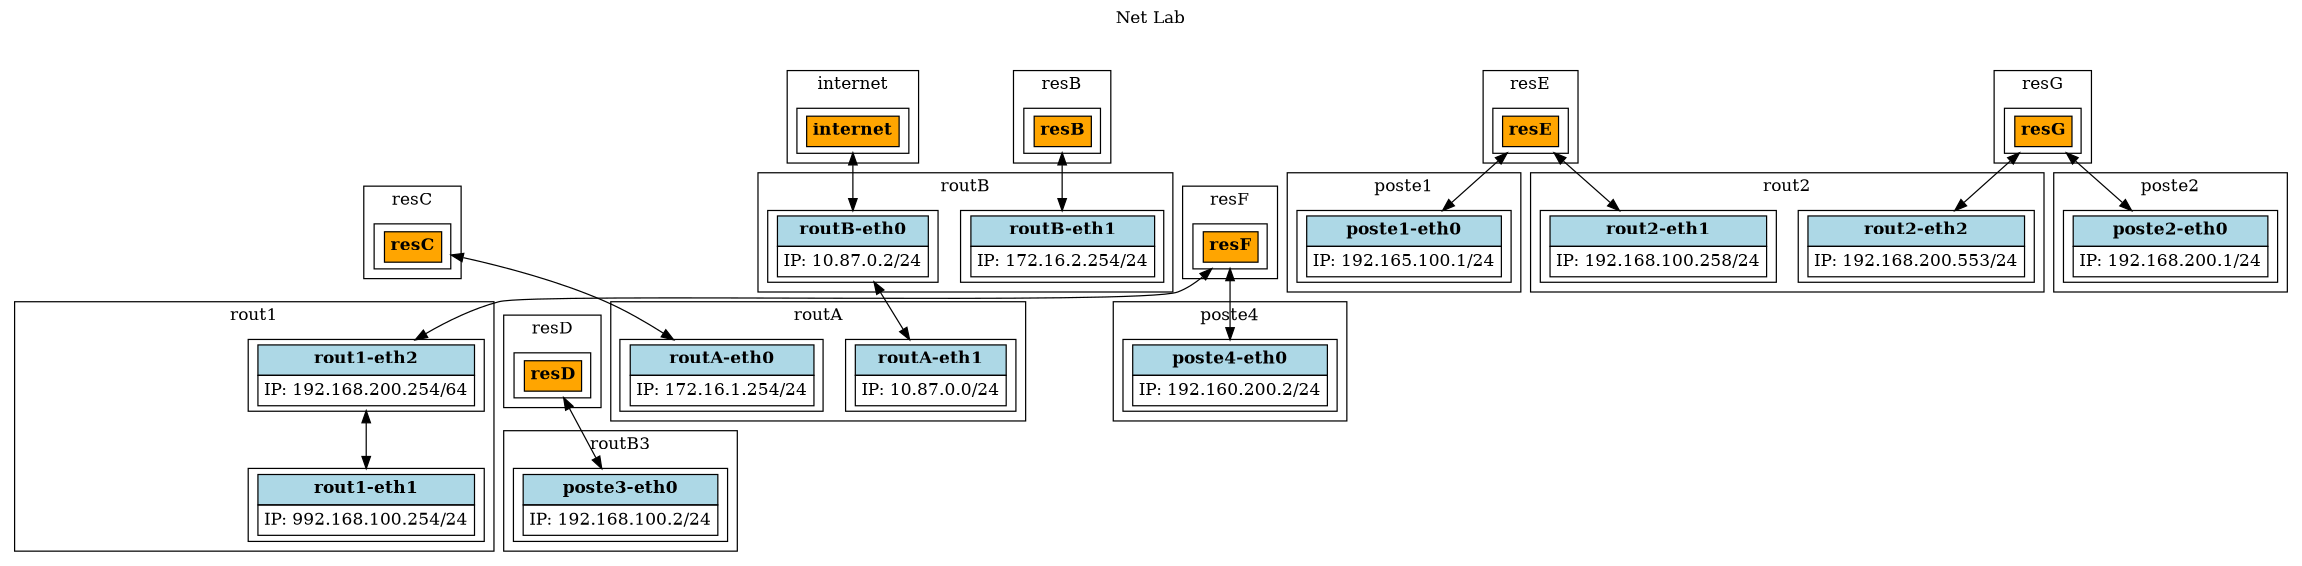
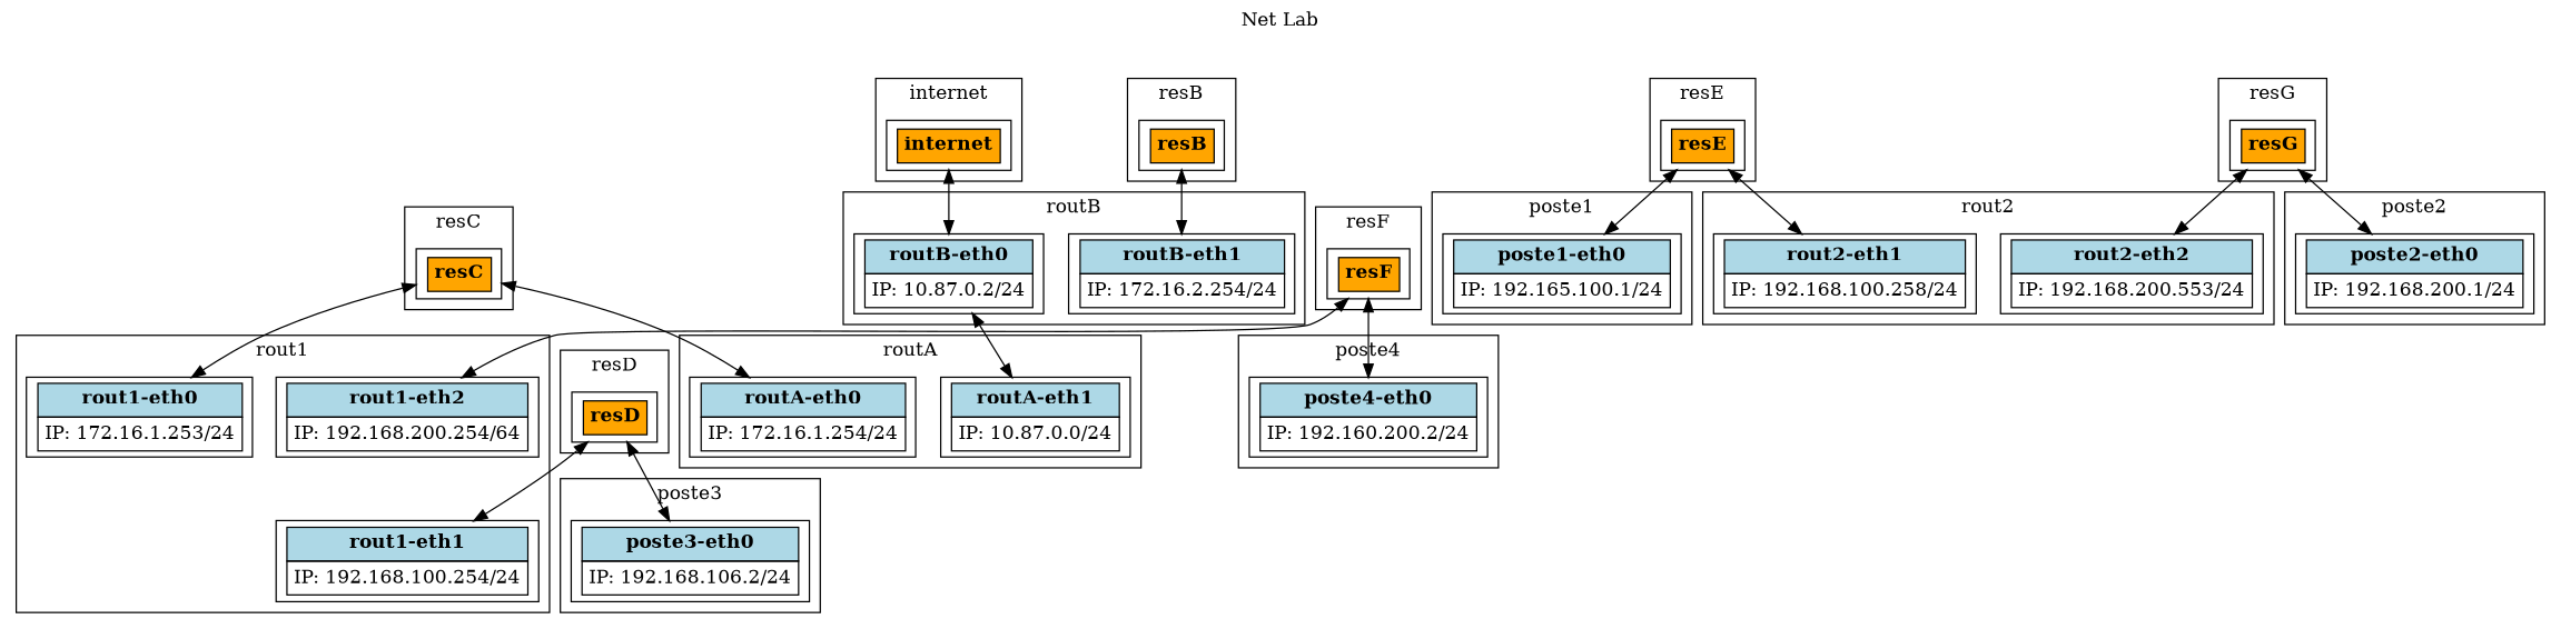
  digraph {
    label="Net Lab"
    labelloc=top
    node [shape=record]
    edge [dir=both]
-   n2 [label=<             <table border="0" cellborder="1" cellspacing="0" cellpadding="4">                 <tr><td bgcolor="lightblue"><b>rout1-eth1</b></td></tr>                 <tr><td align="left">IP: 992.168.100.254/24</td></tr>             </table>         >]
+   n1 [label=<             <table border="0" cellborder="1" cellspacing="0" cellpadding="4">                 <tr><td bgcolor="lightblue"><b>rout1-eth0</b></td></tr>                 <tr><td align="left">IP: 172.16.1.253/24</td></tr>             </table>         >]
+   n2 [label=<             <table border="0" cellborder="1" cellspacing="0" cellpadding="4">                 <tr><td bgcolor="lightblue"><b>rout1-eth1</b></td></tr>                 <tr><td align="left">IP: 192.168.100.254/24</td></tr>             </table>         >]
    n3 [label=<             <table border="0" cellborder="1" cellspacing="0" cellpadding="4">                 <tr><td bgcolor="lightblue"><b>rout1-eth2</b></td></tr>                 <tr><td align="left">IP: 192.168.200.254/64</td></tr>             </table>         >]
    n4 [label=<             <table border="0" cellborder="1" cellspacing="0" cellpadding="4">                 <tr><td bgcolor="lightblue"><b>rout2-eth1</b></td></tr>                 <tr><td align="left">IP: 192.168.100.258/24</td></tr>             </table>         >]
    n5 [label=<             <table border="0" cellborder="1" cellspacing="0" cellpadding="4">                 <tr><td bgcolor="lightblue"><b>rout2-eth2</b></td></tr>                 <tr><td align="left">IP: 192.168.200.553/24</td></tr>             </table>         >]
    n6 [label=<             <table border="0" cellborder="1" cellspacing="0" cellpadding="4">                 <tr><td bgcolor="lightblue"><b>routA-eth0</b></td></tr>                 <tr><td align="left">IP: 172.16.1.254/24</td></tr>             </table>         >]
    n7 [label=<             <table border="0" cellborder="1" cellspacing="0" cellpadding="4">                 <tr><td bgcolor="lightblue"><b>routA-eth1</b></td></tr>                 <tr><td align="left">IP: 10.87.0.0/24</td></tr>             </table>         >]
    n8 [label=<             <table border="0" cellborder="1" cellspacing="0" cellpadding="4">                 <tr><td bgcolor="lightblue"><b>routB-eth0</b></td></tr>                 <tr><td align="left">IP: 10.87.0.2/24</td></tr>             </table>         >]
    n9 [label=<             <table border="0" cellborder="1" cellspacing="0" cellpadding="4">                 <tr><td bgcolor="lightblue"><b>routB-eth1</b></td></tr>                 <tr><td align="left">IP: 172.16.2.254/24</td></tr>             </table>         >]
    n10 [label=<             <table border="0" cellborder="1" cellspacing="0" cellpadding="4">                 <tr><td bgcolor="lightblue"><b>poste1-eth0</b></td></tr>                 <tr><td align="left">IP: 192.165.100.1/24</td></tr>             </table>         >]
    n11 [label=<             <table border="0" cellborder="1" cellspacing="0" cellpadding="4">                 <tr><td bgcolor="lightblue"><b>poste2-eth0</b></td></tr>                 <tr><td align="left">IP: 192.168.200.1/24</td></tr>             </table>         >]
-   n12 [label=<             <table border="0" cellborder="1" cellspacing="0" cellpadding="4">                 <tr><td bgcolor="lightblue"><b>poste3-eth0</b></td></tr>                 <tr><td align="left">IP: 192.168.100.2/24</td></tr>             </table>         >]
+   n12 [label=<             <table border="0" cellborder="1" cellspacing="0" cellpadding="4">                 <tr><td bgcolor="lightblue"><b>poste3-eth0</b></td></tr>                 <tr><td align="left">IP: 192.168.106.2/24</td></tr>             </table>         >]
    n13 [label=<             <table border="0" cellborder="1" cellspacing="0" cellpadding="4">                 <tr><td bgcolor="lightblue"><b>poste4-eth0</b></td></tr>                 <tr><td align="left">IP: 192.160.200.2/24</td></tr>             </table>         >]
    n14 [label=<             <table border="0" cellborder="1" cellspacing="0" cellpadding="4">                 <tr><td bgcolor="orange"><b>internet</b></td></tr>             </table>         >]
    n15 [label=<             <table border="0" cellborder="1" cellspacing="0" cellpadding="4">                 <tr><td bgcolor="orange"><b>resB</b></td></tr>             </table>         >]
    n16 [label=<             <table border="0" cellborder="1" cellspacing="0" cellpadding="4">                 <tr><td bgcolor="orange"><b>resC</b></td></tr>             </table>         >]
    n17 [label=<             <table border="0" cellborder="1" cellspacing="0" cellpadding="4">                 <tr><td bgcolor="orange"><b>resD</b></td></tr>             </table>         >]
    n18 [label=<             <table border="0" cellborder="1" cellspacing="0" cellpadding="4">                 <tr><td bgcolor="orange"><b>resE</b></td></tr>             </table>         >]
    n19 [label=<             <table border="0" cellborder="1" cellspacing="0" cellpadding="4">                 <tr><td bgcolor="orange"><b>resF</b></td></tr>             </table>         >]
    n20 [label=<             <table border="0" cellborder="1" cellspacing="0" cellpadding="4">                 <tr><td bgcolor="orange"><b>resG</b></td></tr>             </table>         >]
    subgraph cluster_1 {
      label=rout1
+     n1
      n2
      n3
    }
    subgraph cluster_2 {
      label=rout2
      n4
      n5
    }
    subgraph cluster_3 {
      label=routA
      n6
      n7
    }
    subgraph cluster_4 {
      label=routB
      n8
      n9
    }
    subgraph cluster_5 {
      label=poste1
      n10
    }
    subgraph cluster_6 {
      label=poste2
      n11
    }
    subgraph cluster_7 {
-     label=routB3
+     label=poste3
      n12
    }
    subgraph cluster_8 {
      label=poste4
      n13
    }
    subgraph cluster_9 {
      label=internet
      n14
    }
    subgraph cluster_10 {
      label=resB
      n15
    }
    subgraph cluster_11 {
      label=resC
      n16
    }
    subgraph cluster_12 {
      label=resD
      n17
    }
    subgraph cluster_13 {
      label=resE
      n18
    }
    subgraph cluster_14 {
      label=resF
      n19
    }
    subgraph cluster_15 {
      label=resG
      n20
    }
    n8 -> n7
    n14 -> n8
    n15 -> n9
+   n16 -> n1
    n16 -> n6
-   n3 -> n2
+   n17 -> n2
    n17 -> n12
    n18 -> n4
    n18 -> n10
    n19 -> n3
    n19 -> n13
    n20 -> n5
    n20 -> n11
  }
